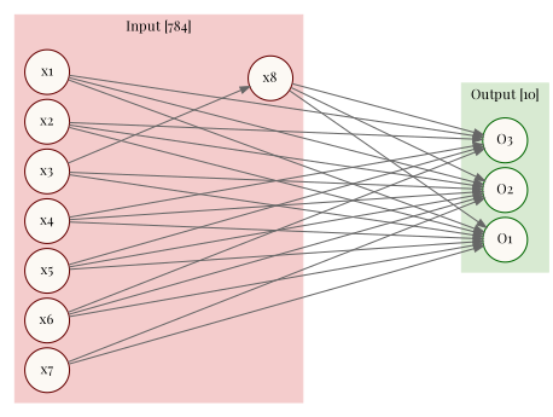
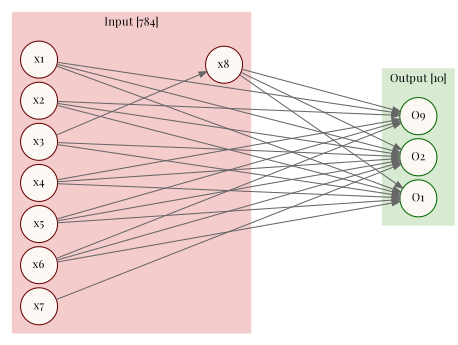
  digraph {
    compound=true
    fontname="Playfair Display"
    fontsize=11
    nodesep=.05
    rankdir=LR
    ranksep=2
    splines=line
    node [color="#660000" fillcolor="#fcf9f4" fontname="Playfair Display" fontsize=11 shape=circle style=filled]
    edge [arrowsize=0.75 color="#666666" fontname="Playfair Display"]
    x1
    x2
    x3
    x4
    x5
    x6
    x7
    x8
    O1 [color="#006600"]
    O2 [color="#006600"]
-   O3 [color="#006600"]
+   O3 [color="#006600" label=O9]
    subgraph cluster_1 {
      bgcolor="#f4cccc"
      color="#f4cccc"
      label="Input [784]"
      x1
      x2
      x3
      x4
      x5
      x6
      x7
      x8
    }
    subgraph cluster_2 {
      bgcolor="#d8ead2"
      color="#d8ead2"
      label="Output [10]"
      O1
      O2
      O3
    }
    x1 -> O1
    x1 -> O2
    x1 -> O3
    x2 -> O1
    x2 -> O2
    x2 -> O3
    x3 -> x8
    x3 -> O1
    x3 -> O2
    x4 -> O1
    x4 -> O2
    x4 -> O3
    x5 -> O1
    x5 -> O2
    x5 -> O3
    x6 -> O1
    x6 -> O2
    x6 -> O3
-   x7 -> O1
    x7 -> O2
    x8 -> O1
    x8 -> O2
    x8 -> O3
  }
